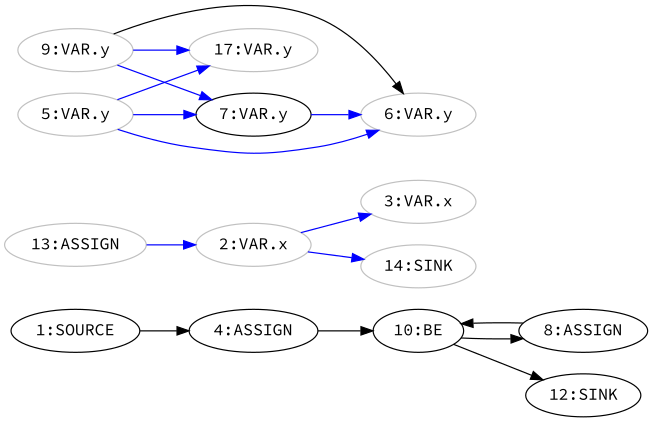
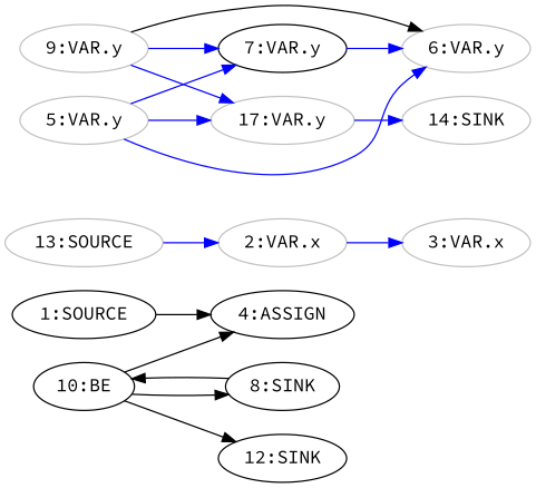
  digraph {
    fontname="Source Code Pro"
    rankdir=LR
    node [fontname="Source Code Pro" color=grey]
    edge [color=blue fontname="Source Code Pro"]
    n1 [label="4:ASSIGN" color=""]
    n2 [label="10:BE" color=""]
-   n3 [label="8:ASSIGN" color=""]
+   n3 [label="8:SINK" color=""]
    n4 [label="12:SINK" color=""]
    n5 [label="1:SOURCE" color=""]
    n6 [label="2:VAR.x"]
    n7 [label="3:VAR.x"]
    n8 [label="5:VAR.y"]
    n9 [label="6:VAR.y"]
    n10 [color=black label="7:VAR.y"]
    n11 [label="17:VAR.y"]
    n12 [label="14:SINK"]
    n13 [label="9:VAR.y"]
-   n14 [label="13:ASSIGN"]
-   n1 -> n2 [color=black]
+   n14 [label="13:SOURCE"]
+   n2 -> n1 [color=black]
    n2 -> n3 [color=black]
    n2 -> n4 [color=black]
    n3 -> n2 [color=black]
    n5 -> n1 [color=black]
    n6 -> n7
    n8 -> n9
    n8 -> n10
    n8 -> n11
    n10 -> n9
-   n6 -> n12
+   n11 -> n12
    n13 -> n9 [color=black]
    n13 -> n10
    n13 -> n11
    n14 -> n6
  }
